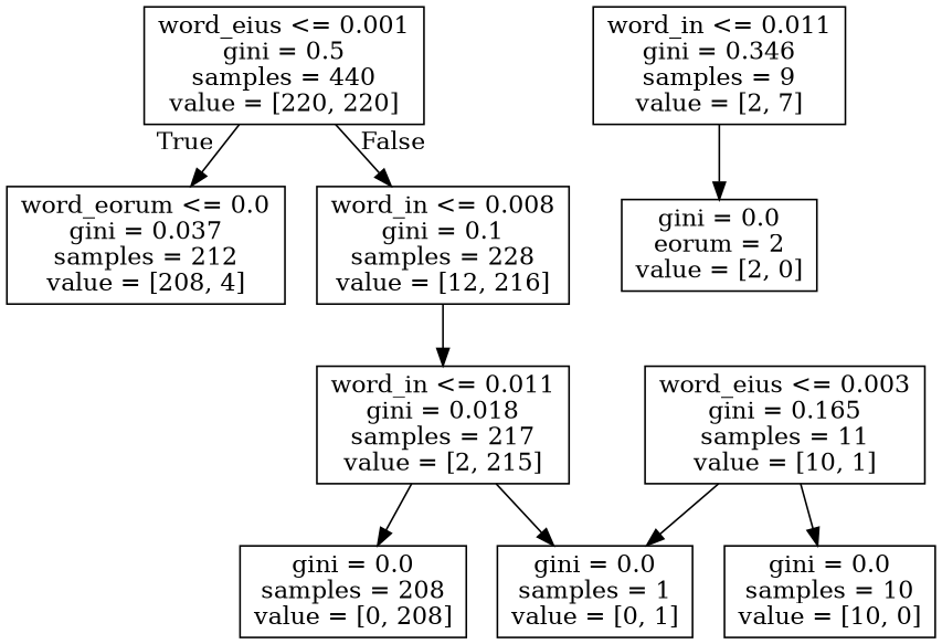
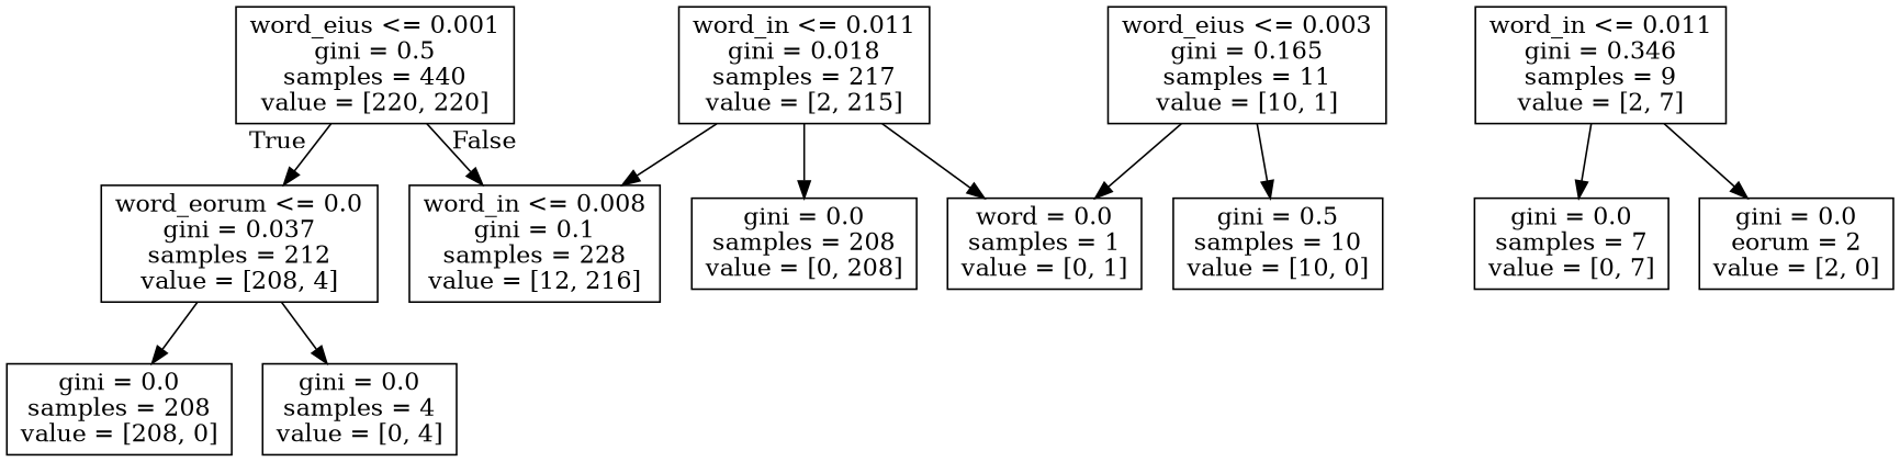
  digraph {
    node [shape=box]
    n1 [label="word_eius <= 0.001\ngini = 0.5\nsamples = 440\nvalue = [220, 220]"]
    n2 [label="word_eorum <= 0.0\ngini = 0.037\nsamples = 212\nvalue = [208, 4]"]
    n3 [label="word_in <= 0.008\ngini = 0.1\nsamples = 228\nvalue = [12, 216]"]
+   n4 [label="gini = 0.0\nsamples = 208\nvalue = [208, 0]"]
+   n5 [label="gini = 0.0\nsamples = 4\nvalue = [0, 4]"]
    n6 [label="word_in <= 0.011\ngini = 0.018\nsamples = 217\nvalue = [2, 215]"]
    n7 [label="word_eius <= 0.003\ngini = 0.165\nsamples = 11\nvalue = [10, 1]"]
-   n8 [label="gini = 0.0\nsamples = 10\nvalue = [10, 0]"]
-   n9 [label="gini = 0.0\nsamples = 1\nvalue = [0, 1]"]
+   n8 [label="gini = 0.5\nsamples = 10\nvalue = [10, 0]"]
+   n9 [label="word = 0.0\nsamples = 1\nvalue = [0, 1]"]
    n10 [label="gini = 0.0\nsamples = 208\nvalue = [0, 208]"]
    n11 [label="word_in <= 0.011\ngini = 0.346\nsamples = 9\nvalue = [2, 7]"]
+   n12 [label="gini = 0.0\nsamples = 7\nvalue = [0, 7]"]
    n13 [label="gini = 0.0\neorum = 2\nvalue = [2, 0]"]
    n1 -> n2 [headlabel=True labelangle=45 labeldistance=2.5]
    n1 -> n3 [headlabel=False labelangle=-45 labeldistance=2.5]
-   n3 -> n6
+   n2 -> n4
+   n2 -> n5
+   n6 -> n3
    n6 -> n9
    n6 -> n10
    n7 -> n8
    n7 -> n9
+   n11 -> n12
    n11 -> n13
  }
